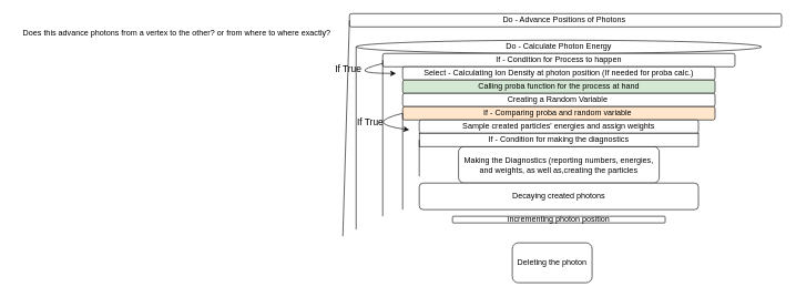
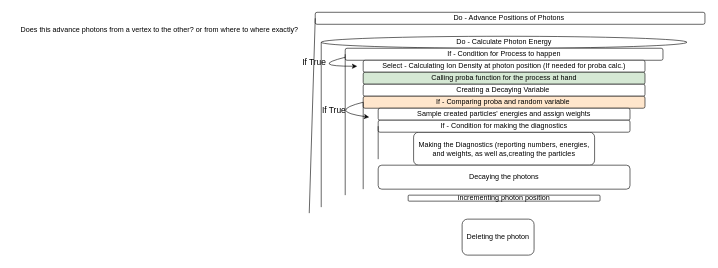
  <mxCell id="0" />
  <mxCell id="1" parent="0" />
  <mxCell id="2" value="Do - Calculate Photon Energy" style="ellipse;whiteSpace=wrap;html=1;" parent="1" vertex="1"><mxGeometry x="535" y="60" width="610" height="20" as="geometry" /></mxCell>
  <mxCell id="3" value="If - Condition for Process to happen" style="rounded=1;whiteSpace=wrap;html=1;" parent="1" vertex="1"><mxGeometry x="575" y="80" width="530" height="20" as="geometry" /></mxCell>
  <mxCell id="4" value="Select - Calculating Ion Density at photon position (If needed for proba calc.)" style="rounded=1;whiteSpace=wrap;html=1;" parent="1" vertex="1"><mxGeometry x="605" y="100" width="470" height="20" as="geometry" /></mxCell>
  <mxCell id="5" value="Calling proba function for the process at hand" style="rounded=1;whiteSpace=wrap;html=1;fillColor=#d5e8d4;" parent="1" vertex="1"><mxGeometry x="605" y="120" width="470" height="20" as="geometry" /></mxCell>
- <mxCell id="6" value="Creating a Random Variable&amp;nbsp;" style="rounded=1;whiteSpace=wrap;html=1;" parent="1" vertex="1"><mxGeometry x="605" y="140" width="470" height="20" as="geometry" /></mxCell>
+ <mxCell id="6" value="Creating a Decaying Variable&amp;nbsp;" style="rounded=1;whiteSpace=wrap;html=1;" parent="1" vertex="1"><mxGeometry x="605" y="140" width="470" height="20" as="geometry" /></mxCell>
  <mxCell id="7" value="If - Comparing proba and random variable&amp;nbsp;" style="rounded=1;whiteSpace=wrap;html=1;fillColor=#ffe6cc;" parent="1" vertex="1"><mxGeometry x="605" y="160" width="470" height="20" as="geometry" /></mxCell>
  <mxCell id="8" value="" style="curved=1;endArrow=classic;html=1;rounded=0;exitX=0;exitY=0.75;exitDx=0;exitDy=0;" parent="1" source="3" edge="1"><mxGeometry width="50" height="50" relative="1" as="geometry"><mxPoint x="535" y="175" as="sourcePoint" /><mxPoint x="595" y="110" as="targetPoint" /><Array as="points"><mxPoint x="515" y="110" /></Array></mxGeometry></mxCell>
  <mxCell id="9" value="&lt;font style=&quot;font-size: 14px;&quot;&gt;If True&lt;/font&gt;" style="edgeLabel;html=1;align=center;verticalAlign=middle;resizable=0;points=[];" parent="8" vertex="1" connectable="0"><mxGeometry x="-0.484" y="2" relative="1" as="geometry"><mxPoint x="-17" y="-2" as="offset" /></mxGeometry></mxCell>
  <mxCell id="10" value="" style="curved=1;endArrow=classic;html=1;rounded=0;exitX=0;exitY=0.75;exitDx=0;exitDy=0;" parent="1" edge="1"><mxGeometry width="50" height="50" relative="1" as="geometry"><mxPoint x="605" y="170" as="sourcePoint" /><mxPoint x="615" y="195" as="targetPoint" /><Array as="points"><mxPoint x="545" y="185" /></Array></mxGeometry></mxCell>
  <mxCell id="11" value="&lt;font style=&quot;font-size: 14px;&quot;&gt;If True&lt;/font&gt;" style="edgeLabel;html=1;align=center;verticalAlign=middle;resizable=0;points=[];" parent="10" vertex="1" connectable="0"><mxGeometry x="-0.484" y="2" relative="1" as="geometry"><mxPoint x="-17" y="2" as="offset" /></mxGeometry></mxCell>
  <mxCell id="12" value="Sample created particles' energies and assign weights" style="rounded=1;whiteSpace=wrap;html=1;" parent="1" vertex="1"><mxGeometry x="630" y="180" width="420" height="20" as="geometry" /></mxCell>
  <mxCell id="13" value="Do - Advance Positions of Photons&amp;nbsp;" style="rounded=1;whiteSpace=wrap;html=1;" parent="1" vertex="1"><mxGeometry x="525" y="20" width="650" height="20" as="geometry" /></mxCell>
  <mxCell id="14" value="Does this advance photons from a vertex to the other? or from where to where exactly?" style="text;html=1;align=center;verticalAlign=middle;resizable=0;points=[];autosize=1;strokeColor=none;fillColor=none;" parent="1" vertex="1"><mxGeometry x="20" y="35" width="490" height="30" as="geometry" /></mxCell>
  <mxCell id="15" value="Making the Diagnostics (reporting numbers, energies, and weights, as well as,creating the particles" style="rounded=1;whiteSpace=wrap;html=1;" parent="1" vertex="1"><mxGeometry x="689.06" y="220" width="301.89" height="55" as="geometry" /></mxCell>
- <mxCell id="16" value="Decaying created photons" style="rounded=1;whiteSpace=wrap;html=1;" parent="1" vertex="1"><mxGeometry x="630" y="275" width="420" height="40" as="geometry" /></mxCell>
+ <mxCell id="16" value="Decaying the photons" style="rounded=1;whiteSpace=wrap;html=1;" parent="1" vertex="1"><mxGeometry x="630" y="275" width="420" height="40" as="geometry" /></mxCell>
  <mxCell id="17" value="Deleting the photon" style="rounded=1;whiteSpace=wrap;html=1;" parent="1" vertex="1"><mxGeometry x="770" y="365" width="120" height="60" as="geometry" /></mxCell>
  <mxCell id="18" value="" style="endArrow=none;html=1;rounded=0;entryX=0;entryY=0.5;entryDx=0;entryDy=0;" parent="1" target="13" edge="1"><mxGeometry width="50" height="50" relative="1" as="geometry"><mxPoint x="515" y="355" as="sourcePoint" /><mxPoint x="765" y="295" as="targetPoint" /></mxGeometry></mxCell>
  <mxCell id="19" value="" style="endArrow=none;html=1;rounded=0;entryX=0;entryY=0.5;entryDx=0;entryDy=0;" parent="1" target="2" edge="1"><mxGeometry width="50" height="50" relative="1" as="geometry"><mxPoint x="535" y="345" as="sourcePoint" /><mxPoint x="535" y="100" as="targetPoint" /></mxGeometry></mxCell>
  <mxCell id="20" value="" style="endArrow=none;html=1;rounded=0;entryX=0;entryY=0.5;entryDx=0;entryDy=0;" parent="1" target="3" edge="1"><mxGeometry width="50" height="50" relative="1" as="geometry"><mxPoint x="575" y="325" as="sourcePoint" /><mxPoint x="575" y="125" as="targetPoint" /></mxGeometry></mxCell>
  <mxCell id="21" value="" style="endArrow=none;html=1;rounded=0;entryX=0;entryY=0.5;entryDx=0;entryDy=0;" parent="1" target="7" edge="1"><mxGeometry width="50" height="50" relative="1" as="geometry"><mxPoint x="605" y="315" as="sourcePoint" /><mxPoint x="604" y="205" as="targetPoint" /></mxGeometry></mxCell>
  <mxCell id="22" value="incrementing photon position" style="rounded=1;whiteSpace=wrap;html=1;" parent="1" vertex="1"><mxGeometry x="680" y="325" width="320" height="10" as="geometry" /></mxCell>
- <mxCell id="23" value="If - Condition for making the diagnostics" style="whiteSpace=wrap;html=1;rounded=0;" parent="1" vertex="1"><mxGeometry x="630" y="200" width="420" height="20" as="geometry" /></mxCell>
+ <mxCell id="23" value="If - Condition for making the diagnostics" style="rounded=1;whiteSpace=wrap;html=1;" parent="1" vertex="1"><mxGeometry x="630" y="200" width="420" height="20" as="geometry" /></mxCell>
  <mxCell id="24" value="" style="endArrow=none;html=1;rounded=0;entryX=0;entryY=0.5;entryDx=0;entryDy=0;" parent="1" target="23" edge="1"><mxGeometry width="50" height="50" relative="1" as="geometry"><mxPoint x="630" y="265" as="sourcePoint" /><mxPoint x="815" y="5" as="targetPoint" /></mxGeometry></mxCell>
